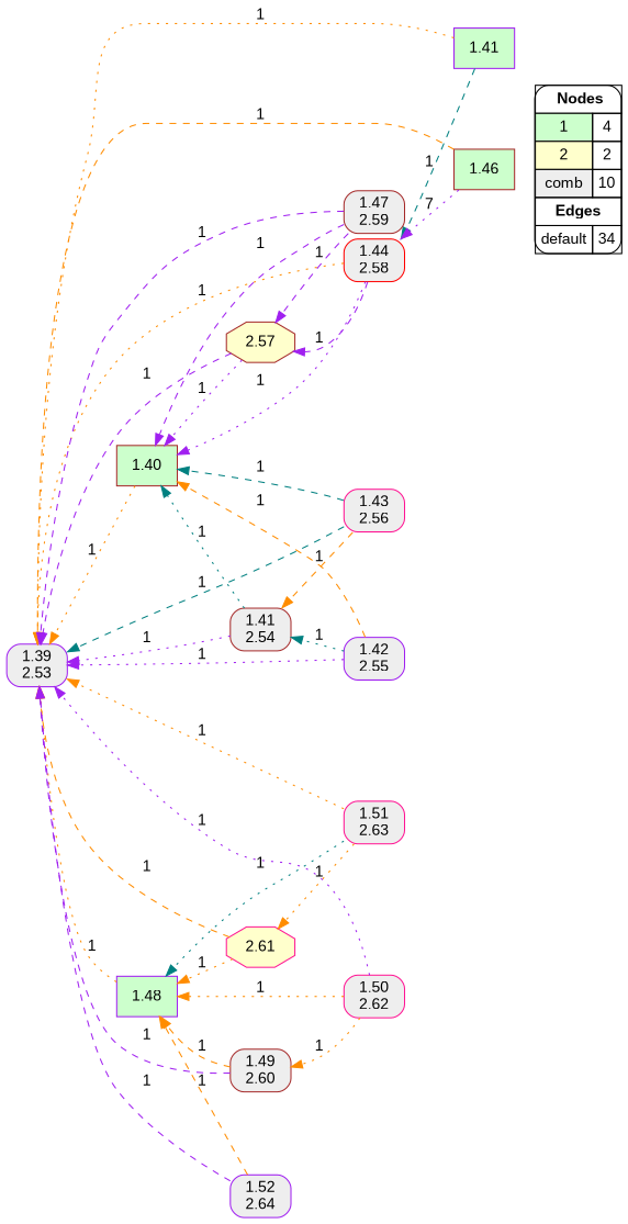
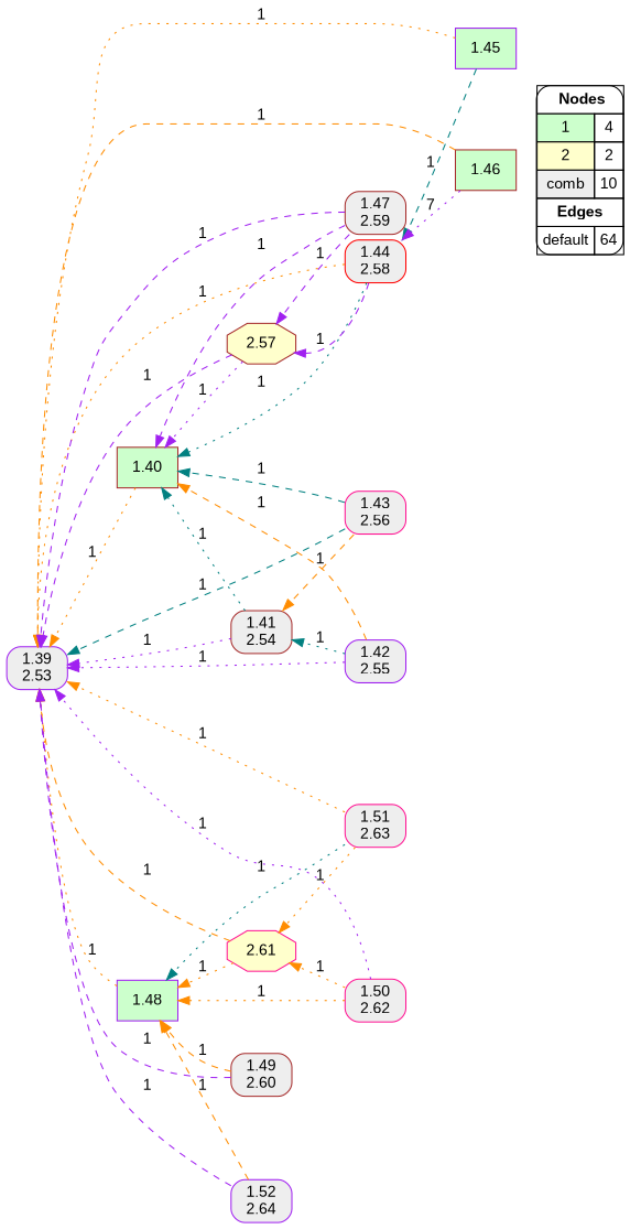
  digraph {
    fontname="Liberation Sans"
    rankdir=RL
    node [fillcolor="#EEEEEE" fontname="Liberation Sans" shape=box style="filled,rounded" color=brown]
    edge [arrowhead=normal color=darkorange constraint=true fontname="Liberation Sans" style=dotted]
-   n1 [fillcolor=white label=<   <TABLE BORDER="0" CELLBORDER="1" CELLSPACING="0" CELLPADDING="4">  <TR> <TD COLSPAN="2"><font face="Arial Black"> Nodes</font></TD> </TR>  <TR>   <TD bgcolor="#CCFFCC">1</TD>   <TD>4</TD>   </TR>  <TR>   <TD bgcolor="#FFFFCC">2</TD>   <TD>2</TD>   </TR>  <TR>   <TD bgcolor="#EEEEEE">comb</TD>   <TD>10</TD>   </TR>  <TR> <TD COLSPAN="2"><font face = "Arial Black"> Edges </font></TD> </TR>  <TR>   <TD><font color ="#000000">default</font></TD>   <TD>34</TD>   </TR>  </TABLE>   > margin=0 color=""]
+   n1 [fillcolor=white label=<   <TABLE BORDER="0" CELLBORDER="1" CELLSPACING="0" CELLPADDING="4">  <TR> <TD COLSPAN="2"><font face="Arial Black"> Nodes</font></TD> </TR>  <TR>   <TD bgcolor="#CCFFCC">1</TD>   <TD>4</TD>   </TR>  <TR>   <TD bgcolor="#FFFFCC">2</TD>   <TD>2</TD>   </TR>  <TR>   <TD bgcolor="#EEEEEE">comb</TD>   <TD>10</TD>   </TR>  <TR> <TD COLSPAN="2"><font face = "Arial Black"> Edges </font></TD> </TR>  <TR>   <TD><font color ="#000000">default</font></TD>   <TD>64</TD>   </TR>  </TABLE>   > margin=0 color=""]
    1.48 [color=purple fillcolor="#CCFFCC" style=filled]
    "1.39\n2.53" [color=purple]
    1.40 [fillcolor="#CCFFCC" style=filled]
-   1.45 [color=purple fillcolor="#CCFFCC" style=filled label=1.41]
+   1.45 [color=purple fillcolor="#CCFFCC" style=filled]
    "1.44\n2.58" [color=red]
    2.57 [fillcolor="#FFFFCC" shape=octagon style=filled]
    1.46 [fillcolor="#CCFFCC" style=filled]
    2.61 [color=deeppink fillcolor="#FFFFCC" shape=octagon style=filled]
    "1.47\n2.59"
    "1.52\n2.64" [color=purple]
    "1.51\n2.63" [color=deeppink]
    "1.41\n2.54"
    "1.42\n2.55" [color=purple]
    "1.50\n2.62" [color=deeppink]
    "1.49\n2.60"
    "1.43\n2.56" [color=deeppink]
    subgraph sub_1 {
      rank=source
      n1
    }
    1.48 -> "1.39\n2.53" [label=1]
    1.40 -> "1.39\n2.53" [label=1]
    1.45 -> "1.39\n2.53" [label=1]
    1.45 -> "1.44\n2.58" [color=teal label=1 style=dashed]
    "1.44\n2.58" -> "1.39\n2.53" [label=1]
-   "1.44\n2.58" -> 1.40 [color=purple label=1]
+   "1.44\n2.58" -> 1.40 [color=teal label=1]
    "1.44\n2.58" -> 2.57 [color=purple label=1 style=dashed]
    2.57 -> "1.39\n2.53" [color=purple label=1 style=dashed]
    2.57 -> 1.40 [color=purple label=1]
    1.46 -> "1.39\n2.53" [label=1 style=dashed]
    1.46 -> "1.44\n2.58" [color=purple label=7]
    2.61 -> 1.48 [label=1]
    2.61 -> "1.39\n2.53" [label=1 style=dashed]
    "1.47\n2.59" -> "1.39\n2.53" [color=purple label=1 style=dashed]
    "1.47\n2.59" -> 1.40 [color=purple label=1 style=dashed]
    "1.47\n2.59" -> 2.57 [color=purple label=1 style=dashed]
    "1.52\n2.64" -> 1.48 [label=1 style=dashed]
    "1.52\n2.64" -> "1.39\n2.53" [color=purple label=1 style=dashed]
    "1.51\n2.63" -> 1.48 [color=teal label=1]
    "1.51\n2.63" -> "1.39\n2.53" [label=1]
    "1.51\n2.63" -> 2.61 [label=1]
    "1.41\n2.54" -> "1.39\n2.53" [color=purple label=1]
    "1.41\n2.54" -> 1.40 [color=teal label=1]
    "1.42\n2.55" -> "1.39\n2.53" [color=purple label=1]
    "1.42\n2.55" -> 1.40 [label=1 style=dashed]
    "1.42\n2.55" -> "1.41\n2.54" [color=teal label=1]
    "1.50\n2.62" -> 1.48 [label=1]
    "1.50\n2.62" -> "1.39\n2.53" [color=purple label=1]
-   "1.50\n2.62" -> "1.49\n2.60" [label=1]
+   "1.50\n2.62" -> 2.61 [label=1]
    "1.49\n2.60" -> 1.48 [label=1 style=dashed]
    "1.49\n2.60" -> "1.39\n2.53" [color=purple label=1 style=dashed]
    "1.43\n2.56" -> "1.39\n2.53" [color=teal label=1 style=dashed]
    "1.43\n2.56" -> 1.40 [color=teal label=1 style=dashed]
    "1.43\n2.56" -> "1.41\n2.54" [label=1 style=dashed]
  }
